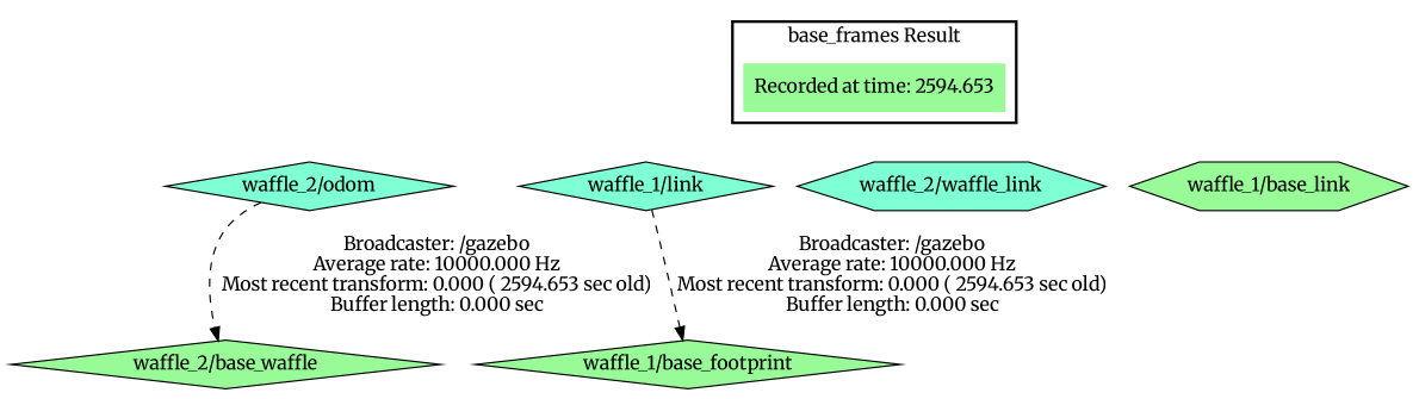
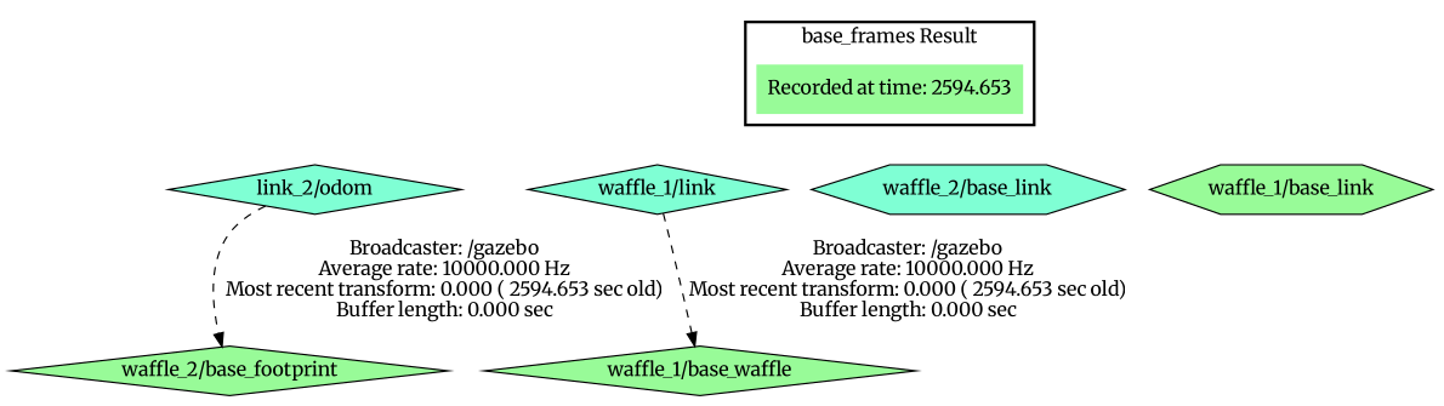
  digraph {
    fontname=Merriweather
    node [fillcolor=palegreen fontname=Merriweather shape=diamond style=filled]
    edge [fontname=Merriweather style=invis]
    "Recorded at time: 2594.653" [shape=plaintext]
-   "waffle_2/odom" [fillcolor=aquamarine]
+   "waffle_2/odom" [fillcolor=aquamarine label="link_2/odom"]
    n3 [fillcolor=aquamarine label="waffle_1/link"]
-   "waffle_2/base_link" [fillcolor=aquamarine shape=hexagon label="waffle_2/waffle_link"]
+   "waffle_2/base_link" [fillcolor=aquamarine shape=hexagon]
    "waffle_1/base_link" [shape=hexagon]
-   "waffle_2/base_footprint" [label="waffle_2/base_waffle"]
-   "waffle_1/base_footprint"
+   "waffle_2/base_footprint"
+   "waffle_1/base_footprint" [label="waffle_1/base_waffle"]
    subgraph cluster_1 {
      color=black
      label="base_frames Result"
      style=bold
      "Recorded at time: 2594.653"
    }
    "Recorded at time: 2594.653" -> "waffle_2/odom"
    "Recorded at time: 2594.653" -> n3
    "Recorded at time: 2594.653" -> "waffle_2/base_link"
    "Recorded at time: 2594.653" -> "waffle_1/base_link"
    "waffle_2/odom" -> "waffle_2/base_footprint" [label="Broadcaster: /gazebo\nAverage rate: 10000.000 Hz\nMost recent transform: 0.000 ( 2594.653 sec old)\nBuffer length: 0.000 sec\n" style=dashed]
    n3 -> "waffle_1/base_footprint" [label="Broadcaster: /gazebo\nAverage rate: 10000.000 Hz\nMost recent transform: 0.000 ( 2594.653 sec old)\nBuffer length: 0.000 sec\n" style=dashed]
  }
